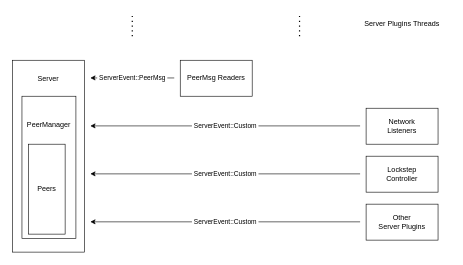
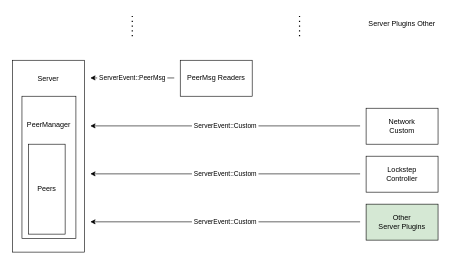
  <mxCell id="0" />
  <mxCell id="1" parent="0" />
  <mxCell id="2" value="Server&lt;br&gt;&lt;br&gt;&lt;br&gt;&lt;br&gt;&lt;br&gt;&lt;br&gt;&lt;br&gt;&lt;br&gt;&lt;br&gt;&lt;br&gt;&lt;br&gt;&lt;br&gt;&lt;br&gt;&lt;br&gt;&lt;br&gt;&lt;br&gt;&lt;br&gt;&lt;br&gt;&lt;br&gt;" style="rounded=0;whiteSpace=wrap;html=1;" parent="1" vertex="1"><mxGeometry x="20" y="100" width="120" height="320" as="geometry" /></mxCell>
  <mxCell id="3" value="PeerMsg Readers" style="rounded=0;whiteSpace=wrap;html=1;" parent="1" vertex="1"><mxGeometry x="300" y="100" width="120" height="60" as="geometry" /></mxCell>
- <mxCell id="4" value="Other&lt;br&gt;Server Plugins" style="rounded=0;whiteSpace=wrap;html=1;" parent="1" vertex="1"><mxGeometry x="610" y="340" width="120" height="60" as="geometry" /></mxCell>
+ <mxCell id="4" value="Other&lt;br&gt;Server Plugins" style="rounded=0;whiteSpace=wrap;html=1;fillColor=#d5e8d4;" parent="1" vertex="1"><mxGeometry x="610" y="340" width="120" height="60" as="geometry" /></mxCell>
  <mxCell id="5" value="Lockstep&lt;br&gt;Controller" style="rounded=0;whiteSpace=wrap;html=1;" parent="1" vertex="1"><mxGeometry x="610" y="260" width="120" height="60" as="geometry" /></mxCell>
- <mxCell id="6" value="Network&lt;br&gt;Listeners" style="rounded=0;whiteSpace=wrap;html=1;" parent="1" vertex="1"><mxGeometry x="610" y="180" width="120" height="60" as="geometry" /></mxCell>
- <mxCell id="7" value="Server Plugins Threads" style="text;html=1;strokeColor=none;fillColor=none;align=center;verticalAlign=middle;whiteSpace=wrap;rounded=0;" parent="1" vertex="1"><mxGeometry x="590" y="30" width="160" height="20" as="geometry" /></mxCell>
+ <mxCell id="6" value="Network&lt;br&gt;Custom" style="rounded=0;whiteSpace=wrap;html=1;" parent="1" vertex="1"><mxGeometry x="610" y="180" width="120" height="60" as="geometry" /></mxCell>
+ <mxCell id="7" value="Server Plugins Other" style="text;html=1;strokeColor=none;fillColor=none;align=center;verticalAlign=middle;whiteSpace=wrap;rounded=0;" parent="1" vertex="1"><mxGeometry x="590" y="30" width="160" height="20" as="geometry" /></mxCell>
  <mxCell id="8" value="" style="endArrow=none;dashed=1;html=1;dashPattern=1 3;strokeWidth=2;" parent="1" edge="1"><mxGeometry width="50" height="50" relative="1" as="geometry"><mxPoint x="220" y="60" as="sourcePoint" /><mxPoint x="220" as="targetPoint" y="20" /></mxGeometry></mxCell>
  <mxCell id="9" value="" style="endArrow=none;dashed=1;html=1;dashPattern=1 3;strokeWidth=2;" parent="1" edge="1"><mxGeometry width="50" height="50" relative="1" as="geometry"><mxPoint x="499" y="60" as="sourcePoint" /><mxPoint x="499" as="targetPoint" y="20" /></mxGeometry></mxCell>
  <mxCell id="10" value="&amp;nbsp;ServerEvent::PeerMsg&amp;nbsp;" style="endArrow=classic;html=1;" parent="1" edge="1"><mxGeometry width="50" height="50" relative="1" as="geometry"><mxPoint x="290" y="129.5" as="sourcePoint" /><mxPoint x="150" y="129.5" as="targetPoint" /></mxGeometry></mxCell>
  <mxCell id="11" value="&amp;nbsp;ServerEvent::Custom&amp;nbsp;" style="endArrow=classic;html=1;" parent="1" edge="1"><mxGeometry width="50" height="50" relative="1" as="geometry"><mxPoint x="600" y="209.5" as="sourcePoint" /><mxPoint x="150" y="209.5" as="targetPoint" /></mxGeometry></mxCell>
  <mxCell id="12" value="&amp;nbsp;ServerEvent::Custom&amp;nbsp;" style="endArrow=classic;html=1;" parent="1" edge="1"><mxGeometry width="50" height="50" relative="1" as="geometry"><mxPoint x="600" y="289.5" as="sourcePoint" /><mxPoint x="150" y="289.5" as="targetPoint" /></mxGeometry></mxCell>
  <mxCell id="13" value="&amp;nbsp;ServerEvent::Custom&amp;nbsp;" style="endArrow=classic;html=1;" parent="1" edge="1"><mxGeometry width="50" height="50" relative="1" as="geometry"><mxPoint x="600" y="369.5" as="sourcePoint" /><mxPoint x="150" y="369.5" as="targetPoint" /></mxGeometry></mxCell>
  <mxCell id="14" value="PeerManager&lt;br&gt;&lt;br&gt;&lt;br&gt;&lt;br&gt;&lt;br&gt;&lt;br&gt;&lt;br&gt;&lt;br&gt;&lt;br&gt;&lt;br&gt;&lt;br&gt;" style="rounded=0;whiteSpace=wrap;html=1;" vertex="1" parent="1"><mxGeometry x="36" y="160" width="90" height="237" as="geometry" /></mxCell>
  <mxCell id="15" value="Peers" style="rounded=0;whiteSpace=wrap;html=1;" vertex="1" parent="1"><mxGeometry x="47" y="240" width="61" height="150" as="geometry" /></mxCell>
